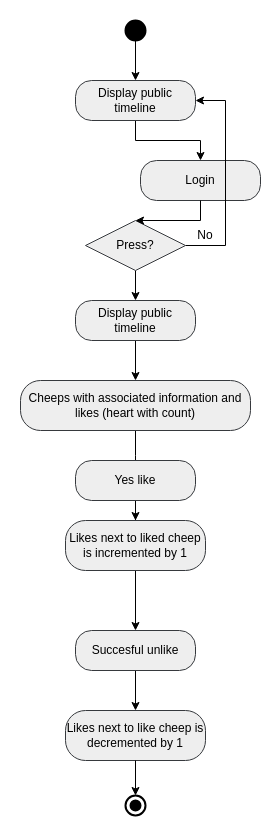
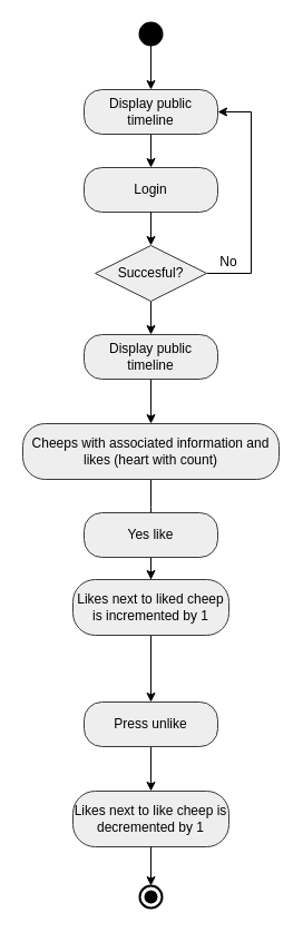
  <mxCell id="0" />
  <mxCell id="1" parent="0" />
  <mxCell id="2" style="edgeStyle=orthogonalEdgeStyle;rounded=0;orthogonalLoop=1;jettySize=auto;html=1;entryX=0.5;entryY=0;entryDx=0;entryDy=0;" edge="1" parent="1" source="3" target="15"><mxGeometry relative="1" as="geometry" /></mxCell>
  <mxCell id="3" value="Display public timeline" style="rounded=1;whiteSpace=wrap;html=1;arcSize=40;fontSize=12;glass=0;strokeWidth=1;shadow=0;fillColor=#eeeeee;strokeColor=#36393d;" vertex="1" parent="1"><mxGeometry x="75" y="300" width="120" height="40" as="geometry" /></mxCell>
  <mxCell id="4" style="edgeStyle=orthogonalEdgeStyle;rounded=0;orthogonalLoop=1;jettySize=auto;html=1;" edge="1" parent="1" source="5" target="7"><mxGeometry relative="1" as="geometry" /></mxCell>
  <mxCell id="5" value="" style="strokeWidth=2;html=1;shape=mxgraph.flowchart.start_2;whiteSpace=wrap;fillColor=#000000;" vertex="1" parent="1"><mxGeometry x="125" y="20" width="20" height="20" as="geometry" /></mxCell>
  <mxCell id="6" style="edgeStyle=orthogonalEdgeStyle;rounded=0;orthogonalLoop=1;jettySize=auto;html=1;" edge="1" parent="1" source="7" target="8"><mxGeometry relative="1" as="geometry" /></mxCell>
  <mxCell id="7" value="Display public timeline" style="rounded=1;whiteSpace=wrap;html=1;arcSize=40;fontSize=12;glass=0;strokeWidth=1;shadow=0;fillColor=#eeeeee;strokeColor=#36393d;" vertex="1" parent="1"><mxGeometry x="75" y="80" width="120" height="40" as="geometry" /></mxCell>
- <mxCell id="8" value="Login" style="rounded=1;whiteSpace=wrap;html=1;arcSize=40;fontSize=12;glass=0;strokeWidth=1;shadow=0;fillColor=#eeeeee;strokeColor=#36393d;" vertex="1" parent="1"><mxGeometry x="140" y="160" width="120" height="40" as="geometry" /></mxCell>
+ <mxCell id="8" value="Login" style="rounded=1;whiteSpace=wrap;html=1;arcSize=40;fontSize=12;glass=0;strokeWidth=1;shadow=0;fillColor=#eeeeee;strokeColor=#36393d;" vertex="1" parent="1"><mxGeometry x="75" y="150" width="120" height="40" as="geometry" /></mxCell>
  <mxCell id="9" style="edgeStyle=orthogonalEdgeStyle;rounded=0;orthogonalLoop=1;jettySize=auto;html=1;entryX=0.5;entryY=0;entryDx=0;entryDy=0;" edge="1" parent="1" source="11" target="3"><mxGeometry relative="1" as="geometry" /></mxCell>
  <mxCell id="10" style="edgeStyle=orthogonalEdgeStyle;rounded=0;orthogonalLoop=1;jettySize=auto;html=1;exitX=1;exitY=0.5;exitDx=0;exitDy=0;exitPerimeter=0;entryX=1;entryY=0.5;entryDx=0;entryDy=0;" edge="1" parent="1" source="11" target="7"><mxGeometry relative="1" as="geometry"><Array as="points"><mxPoint x="225" y="245" /><mxPoint x="225" y="100" /></Array></mxGeometry></mxCell>
- <mxCell id="11" value="Press?" style="strokeWidth=1;html=1;shape=mxgraph.flowchart.decision;whiteSpace=wrap;fillColor=#eeeeee;strokeColor=#36393d;" vertex="1" parent="1"><mxGeometry x="85" width="100" height="50" as="geometry" y="220" /></mxCell>
+ <mxCell id="11" value="Succesful?" style="strokeWidth=1;html=1;shape=mxgraph.flowchart.decision;whiteSpace=wrap;fillColor=#eeeeee;strokeColor=#36393d;" vertex="1" parent="1"><mxGeometry x="85" width="100" height="50" as="geometry" y="220" /></mxCell>
  <mxCell id="12" style="edgeStyle=orthogonalEdgeStyle;rounded=0;orthogonalLoop=1;jettySize=auto;html=1;entryX=0.5;entryY=0;entryDx=0;entryDy=0;entryPerimeter=0;" edge="1" parent="1" source="8" target="11"><mxGeometry relative="1" as="geometry" /></mxCell>
  <mxCell id="13" value="No" style="text;html=1;align=center;verticalAlign=middle;whiteSpace=wrap;rounded=0;" vertex="1" parent="1"><mxGeometry x="175" width="60" height="30" as="geometry" y="220" /></mxCell>
  <mxCell id="14" style="edgeStyle=orthogonalEdgeStyle;rounded=0;orthogonalLoop=1;jettySize=auto;html=1;entryX=0.5;entryY=0;entryDx=0;entryDy=0;" edge="1" parent="1" source="15"><mxGeometry relative="1" as="geometry"><mxPoint x="135" y="480" as="targetPoint" /></mxGeometry></mxCell>
  <mxCell id="15" value="Cheeps with associated information and likes (heart with count)" style="rounded=1;whiteSpace=wrap;html=1;arcSize=40;fontSize=12;glass=0;strokeWidth=1;shadow=0;fillColor=#eeeeee;strokeColor=#36393d;" vertex="1" parent="1"><mxGeometry x="20" y="380" width="230" height="50" as="geometry" /></mxCell>
  <mxCell id="16" style="edgeStyle=orthogonalEdgeStyle;rounded=0;orthogonalLoop=1;jettySize=auto;html=1;entryX=0.5;entryY=0;entryDx=0;entryDy=0;" edge="1" parent="1" source="17" target="19"><mxGeometry relative="1" as="geometry" /></mxCell>
  <mxCell id="17" value="Yes like" style="rounded=1;whiteSpace=wrap;html=1;arcSize=40;fontSize=12;glass=0;strokeWidth=1;shadow=0;fillColor=#eeeeee;strokeColor=#36393d;" vertex="1" parent="1"><mxGeometry x="75" y="460" width="120" height="40" as="geometry" /></mxCell>
  <mxCell id="18" style="edgeStyle=orthogonalEdgeStyle;rounded=0;orthogonalLoop=1;jettySize=auto;html=1;" edge="1" parent="1" source="19" target="21"><mxGeometry relative="1" as="geometry" /></mxCell>
  <mxCell id="19" value="Likes next to liked cheep is incremented by 1" style="rounded=1;whiteSpace=wrap;html=1;arcSize=40;fontSize=12;glass=0;strokeWidth=1;shadow=0;fillColor=#eeeeee;strokeColor=#36393d;" vertex="1" parent="1"><mxGeometry x="65" y="520" width="140" height="50" as="geometry" /></mxCell>
  <mxCell id="20" style="edgeStyle=orthogonalEdgeStyle;rounded=0;orthogonalLoop=1;jettySize=auto;html=1;" edge="1" parent="1" source="21" target="22"><mxGeometry relative="1" as="geometry" /></mxCell>
- <mxCell id="21" value="Succesful unlike" style="rounded=1;whiteSpace=wrap;html=1;arcSize=40;fontSize=12;glass=0;strokeWidth=1;shadow=0;fillColor=#eeeeee;strokeColor=#36393d;" vertex="1" parent="1"><mxGeometry x="75" y="630" width="120" height="40" as="geometry" /></mxCell>
+ <mxCell id="21" value="Press unlike" style="rounded=1;whiteSpace=wrap;html=1;arcSize=40;fontSize=12;glass=0;strokeWidth=1;shadow=0;fillColor=#eeeeee;strokeColor=#36393d;" vertex="1" parent="1"><mxGeometry x="75" y="630" width="120" height="40" as="geometry" /></mxCell>
  <mxCell id="22" value="Likes next to like cheep is decremented by 1" style="rounded=1;whiteSpace=wrap;html=1;arcSize=40;fontSize=12;glass=0;strokeWidth=1;shadow=0;fillColor=#eeeeee;strokeColor=#36393d;" vertex="1" parent="1"><mxGeometry x="65" y="710" width="140" height="50" as="geometry" /></mxCell>
  <mxCell id="23" value="" style="strokeWidth=2;html=1;shape=mxgraph.flowchart.start_2;whiteSpace=wrap;fillColor=#FFFFFF;" vertex="1" parent="1"><mxGeometry x="125" y="795" width="20" height="20" as="geometry" /></mxCell>
  <mxCell id="24" value="" style="strokeWidth=2;html=1;shape=mxgraph.flowchart.start_2;whiteSpace=wrap;fillColor=#000000;" vertex="1" parent="1"><mxGeometry x="130" y="800" width="10" height="10" as="geometry" /></mxCell>
  <mxCell id="25" style="edgeStyle=orthogonalEdgeStyle;rounded=0;orthogonalLoop=1;jettySize=auto;html=1;entryX=0.5;entryY=0;entryDx=0;entryDy=0;entryPerimeter=0;" edge="1" parent="1" source="22" target="23"><mxGeometry relative="1" as="geometry" /></mxCell>
